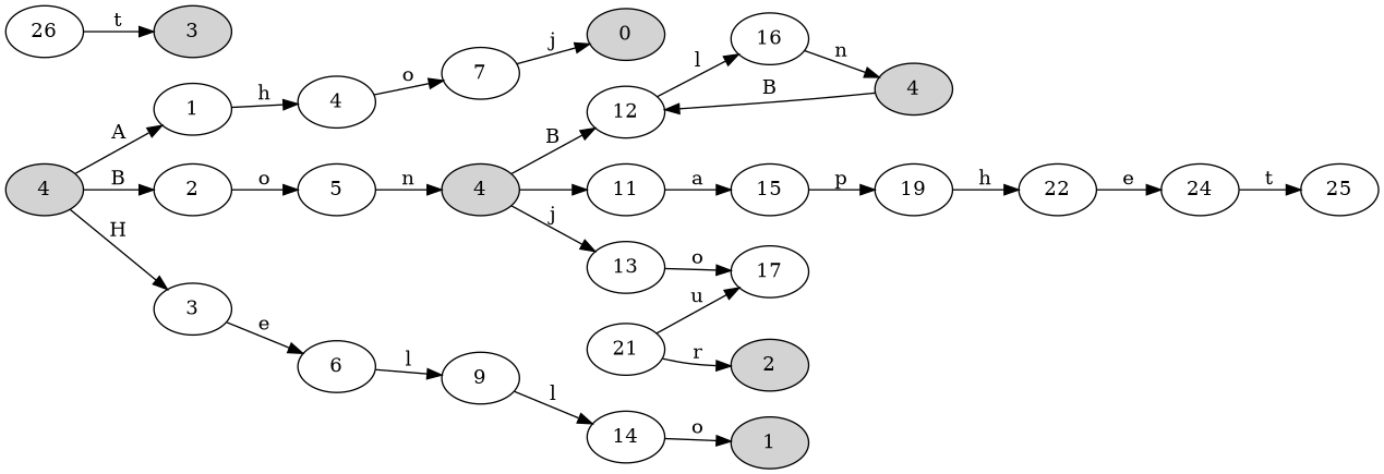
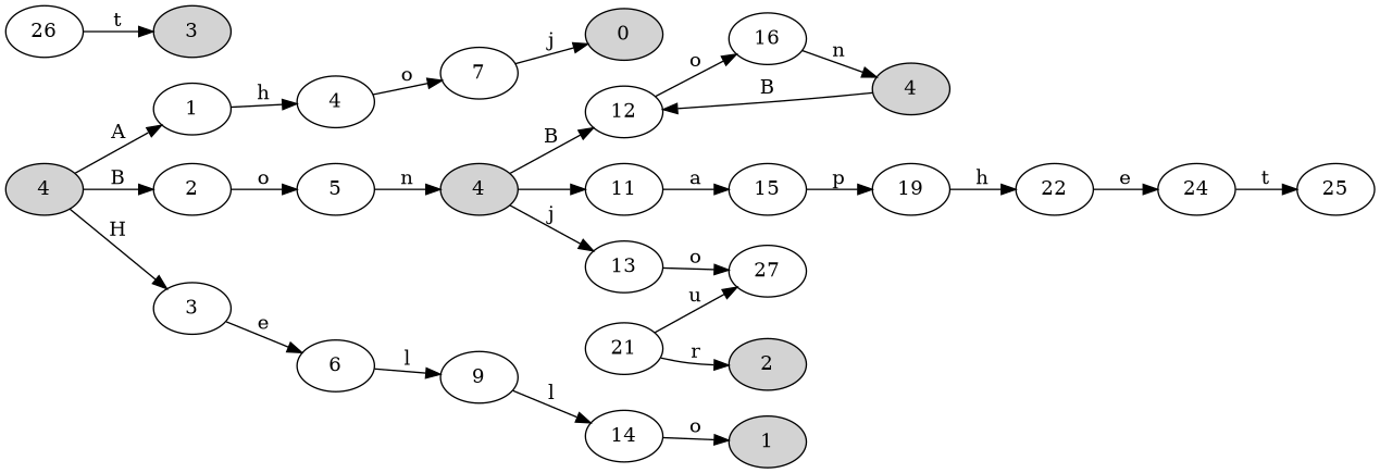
  digraph {
    rankdir=LR
    n1 [label=4 style=filled]
    1
    2
    3
    4
    5
    6
    7
    n9 [label=4 style=filled]
    9
    n11 [label=0 style=filled]
    11
    12
    13
    14
    15
    16
-   17
+   17 [label=27]
    n19 [label=1 style=filled]
    19
    n21 [label=4 style=filled]
    22
    21
    n24 [label=2 style=filled]
    24
    25
    n27 [label=3 style=filled]
    26
    n1 -> 1 [label=A]
    n1 -> 2 [label=B]
    n1 -> 3 [label=H]
    1 -> 4 [label=h]
    2 -> 5 [label=o]
    3 -> 6 [label=e]
    4 -> 7 [label=o]
    5 -> n9 [label=n]
    6 -> 9 [label=l]
    7 -> n11 [label=j]
    n9 -> 11 [label=" "]
    n9 -> 12 [label=B]
    n9 -> 13 [label=j]
    9 -> 14 [label=l]
    11 -> 15 [label=a]
-   12 -> 16 [label=l]
+   12 -> 16 [label=o]
    13 -> 17 [label=o]
    14 -> n19 [label=o]
    15 -> 19 [label=p]
    16 -> n21 [label=n]
    19 -> 22 [label=h]
    n21 -> 12 [label=B]
    22 -> 24 [label=e]
    21 -> 17 [label=u]
    21 -> n24 [label=r]
    24 -> 25 [label=t]
    26 -> n27 [label=t]
  }
